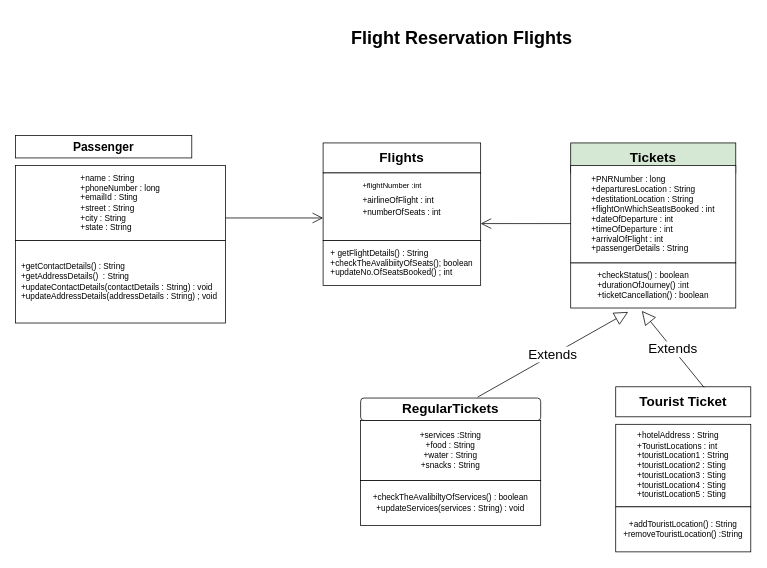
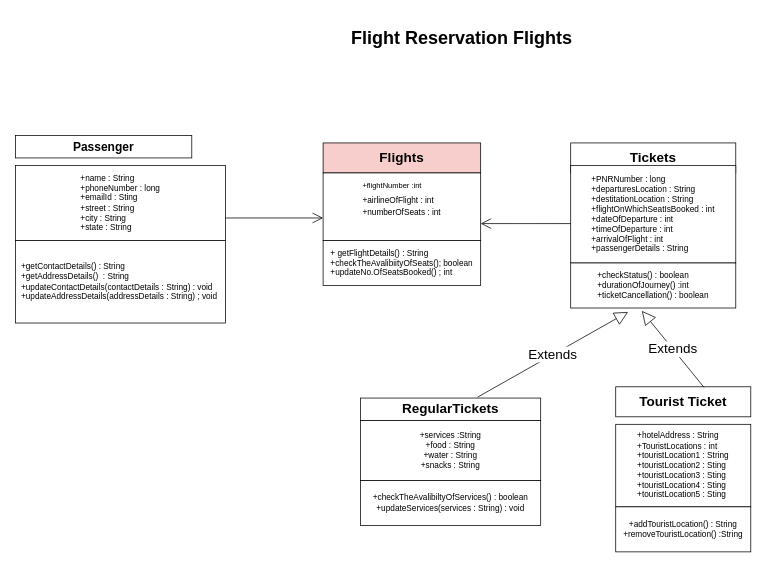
  <mxCell id="0" />
  <mxCell id="1" parent="0" />
  <mxCell id="2" value="&lt;font size=&quot;3&quot;&gt;&lt;b&gt;Passenger&lt;/b&gt;&lt;br&gt;&lt;/font&gt;" style="rounded=0;whiteSpace=wrap;html=1;fontSize=10;" vertex="1" parent="1"><mxGeometry x="20" y="180" width="235" height="30" as="geometry" /></mxCell>
  <mxCell id="3" value="&lt;div style=&quot;text-align: justify&quot;&gt;&lt;span style=&quot;font-size: 11px&quot;&gt;+name : String&lt;/span&gt;&lt;/div&gt;&lt;span style=&quot;font-size: 11px&quot;&gt;&lt;div style=&quot;text-align: justify&quot;&gt;&lt;span&gt;+phoneNumber : long&lt;/span&gt;&lt;/div&gt;&lt;div style=&quot;text-align: justify&quot;&gt;&lt;span&gt;+emailId : Sting&lt;/span&gt;&lt;/div&gt;&lt;div style=&quot;text-align: justify&quot;&gt;&lt;span&gt;+street : String&lt;/span&gt;&lt;/div&gt;&lt;div style=&quot;text-align: justify&quot;&gt;&lt;span&gt;+city : String&lt;/span&gt;&lt;/div&gt;&lt;div style=&quot;text-align: justify&quot;&gt;&lt;span&gt;+state : String&lt;/span&gt;&lt;/div&gt;&lt;/span&gt;" style="rounded=0;whiteSpace=wrap;html=1;fontSize=10;" vertex="1" parent="1"><mxGeometry x="20" y="220" width="280" height="100" as="geometry" /></mxCell>
  <mxCell id="4" value="&lt;div style=&quot;text-align: justify&quot;&gt;&lt;span&gt;+getContactDetails() : String&lt;/span&gt;&lt;/div&gt;&lt;div style=&quot;text-align: justify&quot;&gt;&lt;span&gt;+getAddressDetails()&amp;nbsp; : String&lt;/span&gt;&lt;/div&gt;&lt;div style=&quot;text-align: justify&quot;&gt;&lt;span&gt;+updateContactDetails(contactDetails : String) : void&lt;/span&gt;&lt;/div&gt;&lt;div style=&quot;text-align: justify&quot;&gt;&lt;span&gt;+updateAddressDetails(addressDetails : String) ; void&amp;nbsp;&lt;/span&gt;&lt;/div&gt;" style="rounded=0;whiteSpace=wrap;html=1;fontSize=11;" vertex="1" parent="1"><mxGeometry x="20" y="320" width="280" height="110" as="geometry" /></mxCell>
- <mxCell id="5" value="&lt;font style=&quot;font-size: 18px&quot;&gt;&lt;b&gt;Flights&lt;/b&gt;&lt;/font&gt;" style="rounded=0;whiteSpace=wrap;html=1;fontSize=11;" vertex="1" parent="1"><mxGeometry x="430" y="190" width="210" height="40" as="geometry" /></mxCell>
+ <mxCell id="5" value="&lt;font style=&quot;font-size: 18px&quot;&gt;&lt;b&gt;Flights&lt;/b&gt;&lt;/font&gt;" style="rounded=0;whiteSpace=wrap;html=1;fontSize=11;fillColor=#f8cecc;" vertex="1" parent="1"><mxGeometry x="430" y="190" width="210" height="40" as="geometry" /></mxCell>
  <mxCell id="6" value="&lt;div style=&quot;text-align: justify&quot;&gt;&lt;span style=&quot;font-size: 10px&quot;&gt;+flightNumber :int&lt;/span&gt;&lt;/div&gt;&lt;div style=&quot;text-align: justify&quot;&gt;&lt;span style=&quot;font-size: 11px&quot;&gt;+airlineOfFlight : int&lt;/span&gt;&lt;/div&gt;&lt;font&gt;&lt;font style=&quot;font-size: 11px&quot;&gt;&lt;div style=&quot;text-align: justify&quot;&gt;&lt;span&gt;+numberOfSeats : int&lt;/span&gt;&lt;/div&gt;&lt;div style=&quot;text-align: justify&quot;&gt;&lt;span&gt;&amp;nbsp;&lt;/span&gt;&lt;/div&gt;&lt;/font&gt;&lt;font&gt;&lt;div style=&quot;text-align: justify ; font-size: 12px&quot;&gt;&lt;br&gt;&lt;/div&gt;&lt;/font&gt;&lt;/font&gt;" style="rounded=0;whiteSpace=wrap;html=1;fontSize=18;" vertex="1" parent="1"><mxGeometry x="430" y="230" width="210" height="90" as="geometry" /></mxCell>
  <mxCell id="7" value="&lt;div style=&quot;text-align: justify&quot;&gt;&lt;span&gt;+ getFlightDetails() : String&lt;/span&gt;&lt;/div&gt;&lt;div style=&quot;text-align: justify&quot;&gt;&lt;span&gt;+checkTheAvalibiityOfSeats(); boolean&lt;/span&gt;&lt;/div&gt;&lt;div style=&quot;text-align: justify&quot;&gt;&lt;span&gt;+updateNo.OfSeatsBooked() ; int&lt;/span&gt;&lt;/div&gt;" style="rounded=0;whiteSpace=wrap;html=1;fontSize=11;" vertex="1" parent="1"><mxGeometry x="430" y="320" width="210" height="60" as="geometry" /></mxCell>
- <mxCell id="8" value="&lt;b&gt;&lt;font style=&quot;font-size: 18px&quot;&gt;Tickets&lt;/font&gt;&lt;/b&gt;" style="rounded=0;whiteSpace=wrap;html=1;fontSize=11;fillColor=#d5e8d4;" vertex="1" parent="1"><mxGeometry x="760" y="190" width="220" height="40" as="geometry" /></mxCell>
+ <mxCell id="8" value="&lt;b&gt;&lt;font style=&quot;font-size: 18px&quot;&gt;Tickets&lt;/font&gt;&lt;/b&gt;" style="rounded=0;whiteSpace=wrap;html=1;fontSize=11;" vertex="1" parent="1"><mxGeometry x="760" y="190" width="220" height="40" as="geometry" /></mxCell>
  <mxCell id="9" value="&lt;div style=&quot;text-align: justify&quot;&gt;&lt;span&gt;+PNRNumber : long&lt;/span&gt;&lt;/div&gt;&lt;div style=&quot;text-align: justify&quot;&gt;&lt;span&gt;+departuresLocation : String&lt;/span&gt;&lt;/div&gt;&lt;div style=&quot;text-align: justify&quot;&gt;&lt;span&gt;+destitationLocation : String&lt;/span&gt;&lt;/div&gt;&lt;div style=&quot;text-align: justify&quot;&gt;&lt;span&gt;+flightOnWhichSeatIsBooked : int&lt;/span&gt;&lt;/div&gt;&lt;div style=&quot;text-align: justify&quot;&gt;&lt;span&gt;+dateOfDeparture : int&lt;/span&gt;&lt;/div&gt;&lt;div style=&quot;text-align: justify&quot;&gt;&lt;span&gt;+timeOfDeparture : int&lt;/span&gt;&lt;/div&gt;&lt;div style=&quot;text-align: justify&quot;&gt;&lt;span&gt;+arrivalOfFlight : int&lt;/span&gt;&lt;/div&gt;&lt;div style=&quot;text-align: justify&quot;&gt;&lt;span&gt;+passengerDetails : String&lt;/span&gt;&lt;/div&gt;" style="rounded=0;whiteSpace=wrap;html=1;fontSize=11;" vertex="1" parent="1"><mxGeometry x="760" y="220" width="220" height="130" as="geometry" /></mxCell>
  <mxCell id="10" value="&lt;div style=&quot;text-align: justify&quot;&gt;&lt;span&gt;+checkStatus() : boolean&lt;/span&gt;&lt;/div&gt;&lt;div style=&quot;text-align: justify&quot;&gt;&lt;span&gt;+durationOfJourney() :int&lt;/span&gt;&lt;/div&gt;&lt;div style=&quot;text-align: justify&quot;&gt;&lt;span&gt;+ticketCancellation() : boolean&lt;/span&gt;&lt;/div&gt;" style="rounded=0;whiteSpace=wrap;html=1;fontSize=11;" vertex="1" parent="1"><mxGeometry x="760" y="350" width="220" height="60" as="geometry" /></mxCell>
- <mxCell id="11" value="&lt;font style=&quot;font-size: 18px&quot;&gt;&lt;b&gt;RegularTickets&lt;/b&gt;&lt;/font&gt;" style="whiteSpace=wrap;html=1;fontSize=11;rounded=1;" vertex="1" parent="1"><mxGeometry x="480" y="530" width="240" height="30" as="geometry" /></mxCell>
+ <mxCell id="11" value="&lt;font style=&quot;font-size: 18px&quot;&gt;&lt;b&gt;RegularTickets&lt;/b&gt;&lt;/font&gt;" style="rounded=0;whiteSpace=wrap;html=1;fontSize=11;" vertex="1" parent="1"><mxGeometry x="480" y="530" width="240" height="30" as="geometry" /></mxCell>
  <mxCell id="12" value="+services :String&lt;br&gt;+food : String&lt;br&gt;+water : String&lt;br&gt;+snacks : String" style="rounded=0;whiteSpace=wrap;html=1;fontSize=11;" vertex="1" parent="1"><mxGeometry x="480" y="560" width="240" height="80" as="geometry" /></mxCell>
  <mxCell id="13" value="+checkTheAvalibiltyOfServices() : boolean&lt;br&gt;+updateServices(services : String) : void" style="rounded=0;whiteSpace=wrap;html=1;fontSize=11;" vertex="1" parent="1"><mxGeometry x="480" y="640" width="240" height="60" as="geometry" /></mxCell>
  <mxCell id="14" value="&lt;b&gt;&lt;font style=&quot;font-size: 18px&quot;&gt;Tourist Ticket&lt;/font&gt;&lt;/b&gt;" style="rounded=0;whiteSpace=wrap;html=1;fontSize=11;" vertex="1" parent="1"><mxGeometry x="820" y="515" width="180" height="40" as="geometry" /></mxCell>
  <mxCell id="15" value="&lt;div style=&quot;text-align: justify&quot;&gt;&lt;span&gt;+hotelAddress : String&lt;/span&gt;&lt;/div&gt;&lt;div style=&quot;text-align: justify&quot;&gt;&lt;span&gt;+TouristLocations : int&lt;/span&gt;&lt;/div&gt;&lt;div style=&quot;text-align: justify&quot;&gt;&lt;span&gt;+touristLocation1 : String&lt;/span&gt;&lt;/div&gt;&lt;div style=&quot;text-align: justify&quot;&gt;&lt;span&gt;+touristLocation2 : Sting&lt;/span&gt;&lt;/div&gt;&lt;div style=&quot;text-align: justify&quot;&gt;&lt;span&gt;+touristLocation3 : Sting&lt;/span&gt;&lt;/div&gt;&lt;div style=&quot;text-align: justify&quot;&gt;&lt;span&gt;+touristLocation4 : Sting&lt;/span&gt;&lt;/div&gt;&lt;div style=&quot;text-align: justify&quot;&gt;&lt;span&gt;+touristLocation5 : Sting&lt;/span&gt;&lt;/div&gt;" style="rounded=0;whiteSpace=wrap;html=1;fontSize=11;" vertex="1" parent="1"><mxGeometry x="820" y="565" width="180" height="110" as="geometry" /></mxCell>
  <mxCell id="16" value="+addTouristLocation() : String&lt;br&gt;+removeTouristLocation() :String" style="rounded=0;whiteSpace=wrap;html=1;fontSize=11;" vertex="1" parent="1"><mxGeometry x="820" y="675" width="180" height="60" as="geometry" /></mxCell>
  <mxCell id="17" value="" style="endArrow=open;endFill=1;endSize=12;html=1;rounded=0;fontSize=18;" edge="1" parent="1"><mxGeometry width="160" relative="1" as="geometry"><mxPoint x="300" y="290" as="sourcePoint" /><mxPoint x="430" y="290" as="targetPoint" /></mxGeometry></mxCell>
  <mxCell id="18" value="" style="endArrow=open;endFill=1;endSize=12;html=1;rounded=0;fontSize=18;entryX=1;entryY=0.75;entryDx=0;entryDy=0;exitX=0.001;exitY=0.596;exitDx=0;exitDy=0;exitPerimeter=0;" edge="1" parent="1" source="9" target="6"><mxGeometry width="160" relative="1" as="geometry"><mxPoint x="520" y="460" as="sourcePoint" /><mxPoint x="680" y="460" as="targetPoint" /></mxGeometry></mxCell>
  <mxCell id="19" value="Extends" style="endArrow=block;endSize=16;endFill=0;html=1;rounded=0;fontSize=18;exitX=0.654;exitY=0.02;exitDx=0;exitDy=0;exitPerimeter=0;entryX=0.431;entryY=1.064;entryDx=0;entryDy=0;entryPerimeter=0;" edge="1" parent="1" source="14" target="10"><mxGeometry width="160" relative="1" as="geometry"><mxPoint x="960" y="520" as="sourcePoint" /><mxPoint x="880" y="420" as="targetPoint" /></mxGeometry></mxCell>
  <mxCell id="20" value="Extends" style="endArrow=block;endSize=16;endFill=0;html=1;rounded=0;fontSize=18;entryX=0.348;entryY=1.088;entryDx=0;entryDy=0;entryPerimeter=0;exitX=0.65;exitY=-0.042;exitDx=0;exitDy=0;exitPerimeter=0;" edge="1" parent="1" source="11" target="10"><mxGeometry width="160" relative="1" as="geometry"><mxPoint x="520" y="580" as="sourcePoint" /><mxPoint x="680" y="580" as="targetPoint" /></mxGeometry></mxCell>
  <mxCell id="21" value="&lt;b&gt;&lt;font style=&quot;font-size: 24px&quot;&gt;&lt;br&gt;Flight Reservation Flights&lt;/font&gt;&lt;/b&gt;" style="text;html=1;strokeColor=none;fillColor=none;align=center;verticalAlign=middle;whiteSpace=wrap;rounded=0;fontSize=18;" vertex="1" parent="1"><mxGeometry x="370" y="20" width="490" height="30" as="geometry" /></mxCell>
